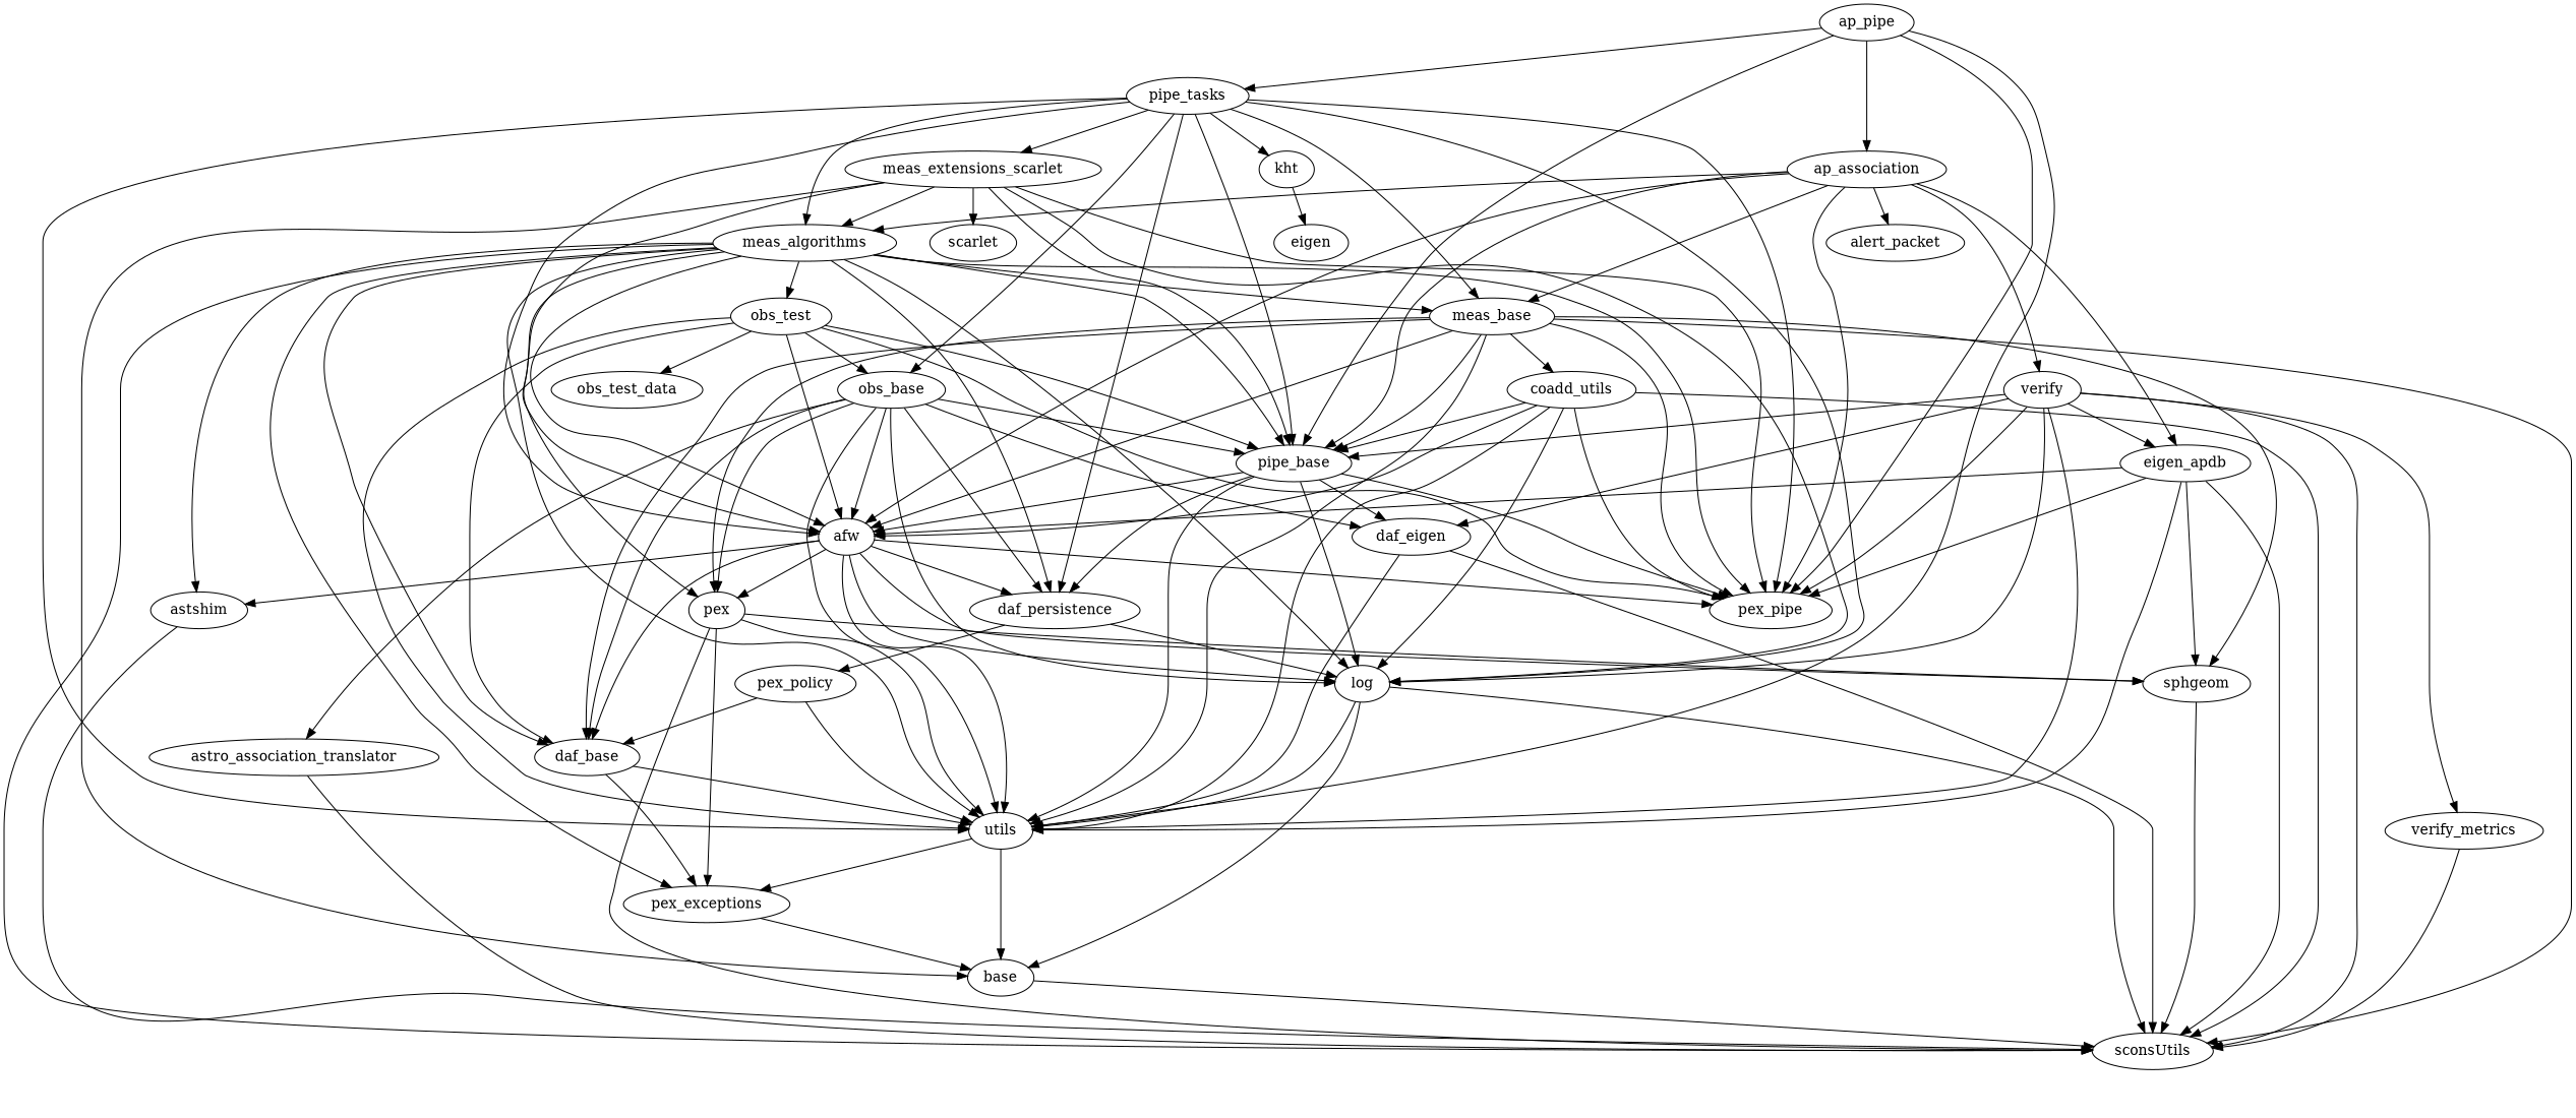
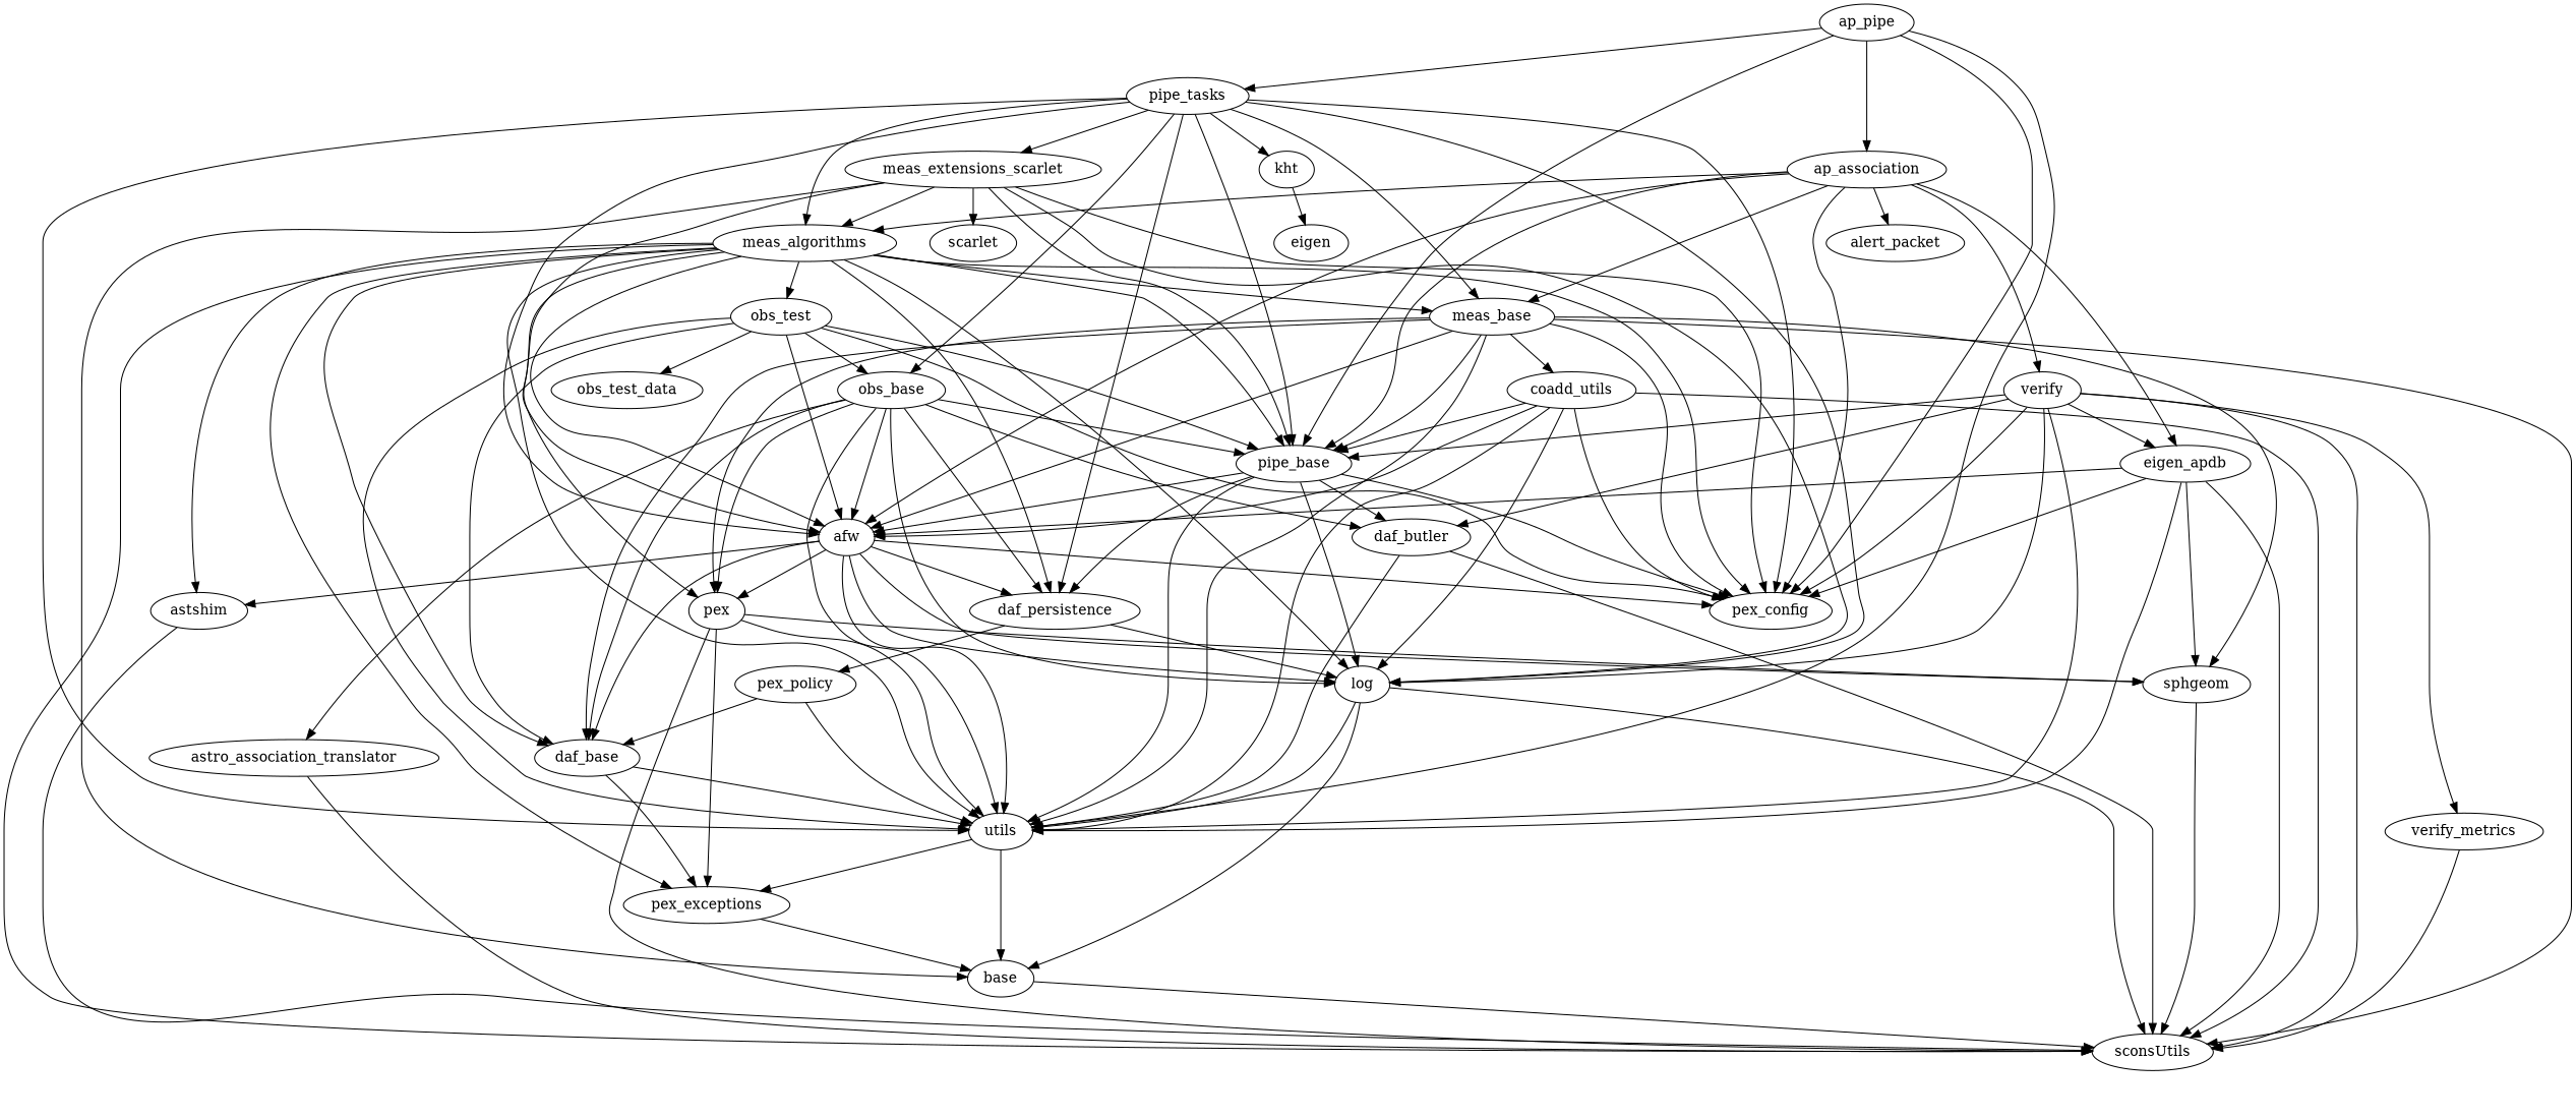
  digraph {
    ap_pipe
    utils
-   pex_config [label=pex_pipe]
+   pex_config
    pipe_base
    pipe_tasks
    ap_association
    base
    pex_exceptions
-   daf_butler [label=daf_eigen]
+   daf_butler
    daf_persistence
    log
    afw
    meas_base
    obs_base
    meas_algorithms
    meas_extensions_scarlet
    kht
    alert_packet
    n19 [label=eigen_apdb]
    verify
    sconsUtils
    pex_policy
    sphgeom
    daf_base
    n25 [label=pex]
    astshim
    coadd_utils
    n28 [label=astro_association_translator]
    obs_test
    scarlet
    eigen
    obs_test_data
    verify_metrics
    ap_pipe -> utils
    ap_pipe -> pex_config
    ap_pipe -> pipe_base
    ap_pipe -> pipe_tasks
    ap_pipe -> ap_association
    utils -> base
    utils -> pex_exceptions
    pipe_base -> utils
    pipe_base -> pex_config
    pipe_base -> daf_butler
    pipe_base -> daf_persistence
    pipe_base -> log
    pipe_base -> afw
    pipe_tasks -> utils
    pipe_tasks -> pex_config
    pipe_tasks -> pipe_base
    pipe_tasks -> daf_persistence
    pipe_tasks -> log
    pipe_tasks -> afw
    pipe_tasks -> meas_base
    pipe_tasks -> obs_base
    pipe_tasks -> meas_algorithms
    pipe_tasks -> meas_extensions_scarlet
    pipe_tasks -> kht
    ap_association -> pex_config
    ap_association -> pipe_base
    ap_association -> afw
    ap_association -> meas_base
    ap_association -> meas_algorithms
    ap_association -> alert_packet
    ap_association -> n19
    ap_association -> verify
    base -> sconsUtils
    pex_exceptions -> base
    daf_butler -> utils
    daf_butler -> sconsUtils
    daf_persistence -> log
    daf_persistence -> pex_policy
    log -> utils
    log -> base
    log -> sconsUtils
    afw -> utils
    afw -> pex_config
    afw -> daf_persistence
    afw -> log
    afw -> sphgeom
    afw -> daf_base
    afw -> n25
    afw -> astshim
    meas_base -> utils
    meas_base -> pex_config
    meas_base -> pipe_base
    meas_base -> afw
    meas_base -> sconsUtils
    meas_base -> sphgeom
    meas_base -> daf_base
    meas_base -> n25
    meas_base -> coadd_utils
    obs_base -> utils
    obs_base -> pipe_base
    obs_base -> daf_butler
    obs_base -> daf_persistence
    obs_base -> log
    obs_base -> afw
    obs_base -> daf_base
    obs_base -> n25
    obs_base -> n28
    meas_algorithms -> utils
    meas_algorithms -> pex_config
    meas_algorithms -> pipe_base
    meas_algorithms -> pex_exceptions
    meas_algorithms -> daf_persistence
    meas_algorithms -> log
    meas_algorithms -> afw
    meas_algorithms -> meas_base
    meas_algorithms -> sconsUtils
    meas_algorithms -> daf_base
    meas_algorithms -> n25
    meas_algorithms -> astshim
    meas_algorithms -> obs_test
    meas_extensions_scarlet -> pex_config
    meas_extensions_scarlet -> pipe_base
    meas_extensions_scarlet -> base
    meas_extensions_scarlet -> log
    meas_extensions_scarlet -> afw
    meas_extensions_scarlet -> meas_algorithms
    meas_extensions_scarlet -> scarlet
    kht -> eigen
    n19 -> utils
    n19 -> pex_config
    n19 -> afw
    n19 -> sconsUtils
    n19 -> sphgeom
    verify -> utils
    verify -> pex_config
    verify -> pipe_base
    verify -> daf_butler
    verify -> log
    verify -> n19
    verify -> sconsUtils
    verify -> verify_metrics
    pex_policy -> utils
    pex_policy -> daf_base
    sphgeom -> sconsUtils
    daf_base -> utils
    daf_base -> pex_exceptions
    n25 -> utils
    n25 -> pex_exceptions
    n25 -> sconsUtils
    n25 -> sphgeom
    astshim -> sconsUtils
    coadd_utils -> utils
    coadd_utils -> pex_config
    coadd_utils -> pipe_base
    coadd_utils -> log
    coadd_utils -> afw
    coadd_utils -> sconsUtils
    n28 -> sconsUtils
    obs_test -> utils
    obs_test -> pex_config
    obs_test -> pipe_base
    obs_test -> afw
    obs_test -> obs_base
    obs_test -> daf_base
    obs_test -> obs_test_data
    verify_metrics -> sconsUtils
  }
